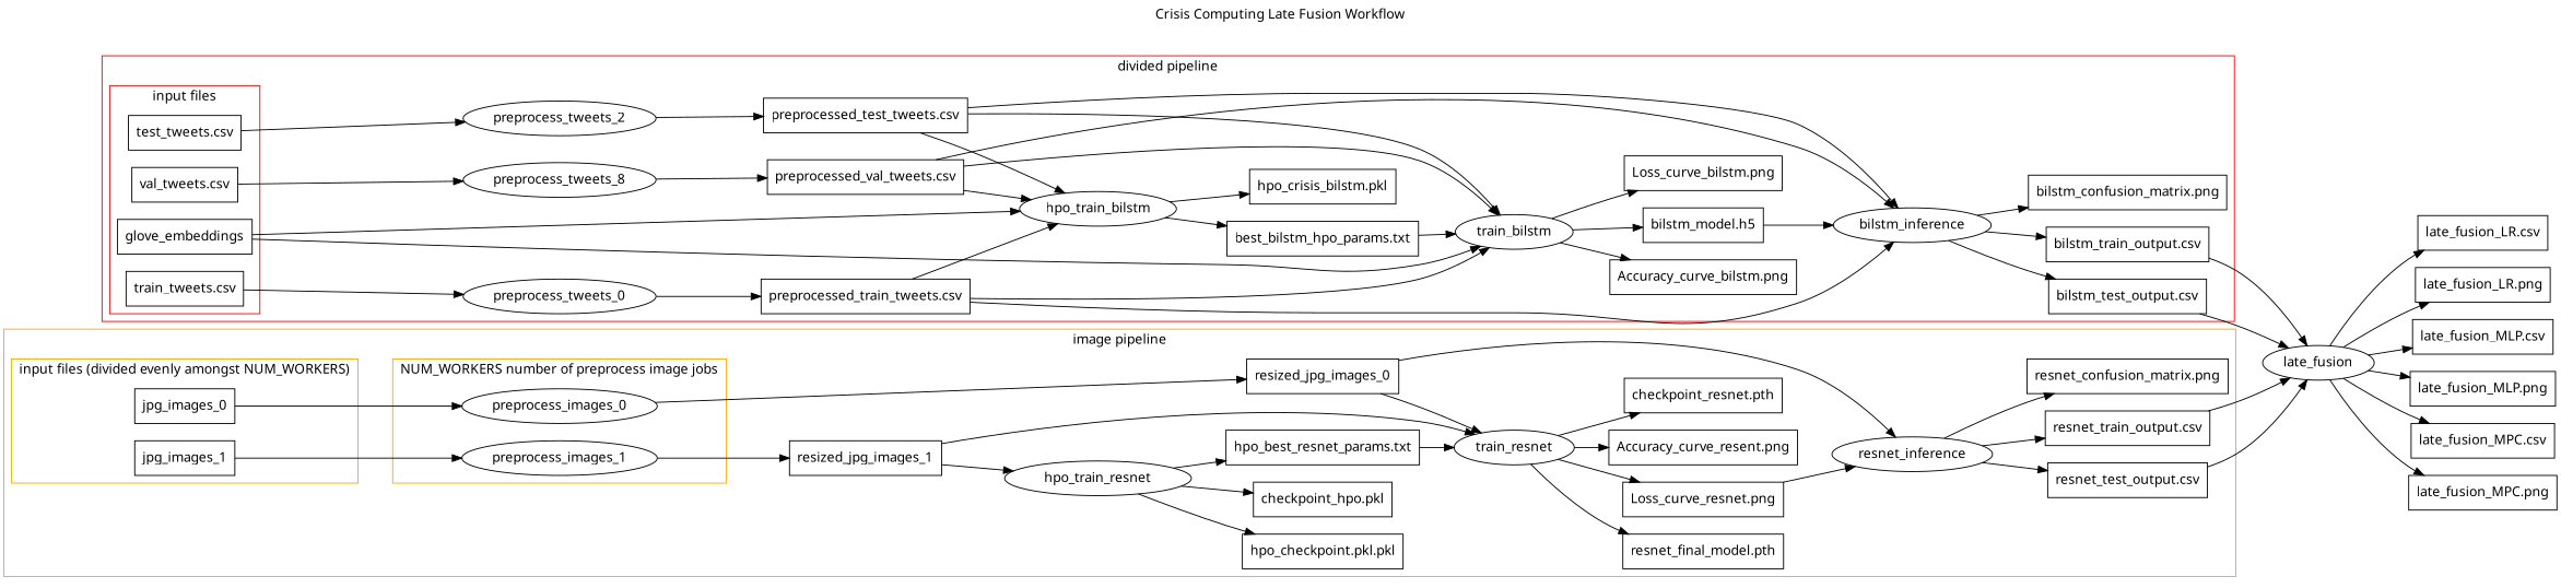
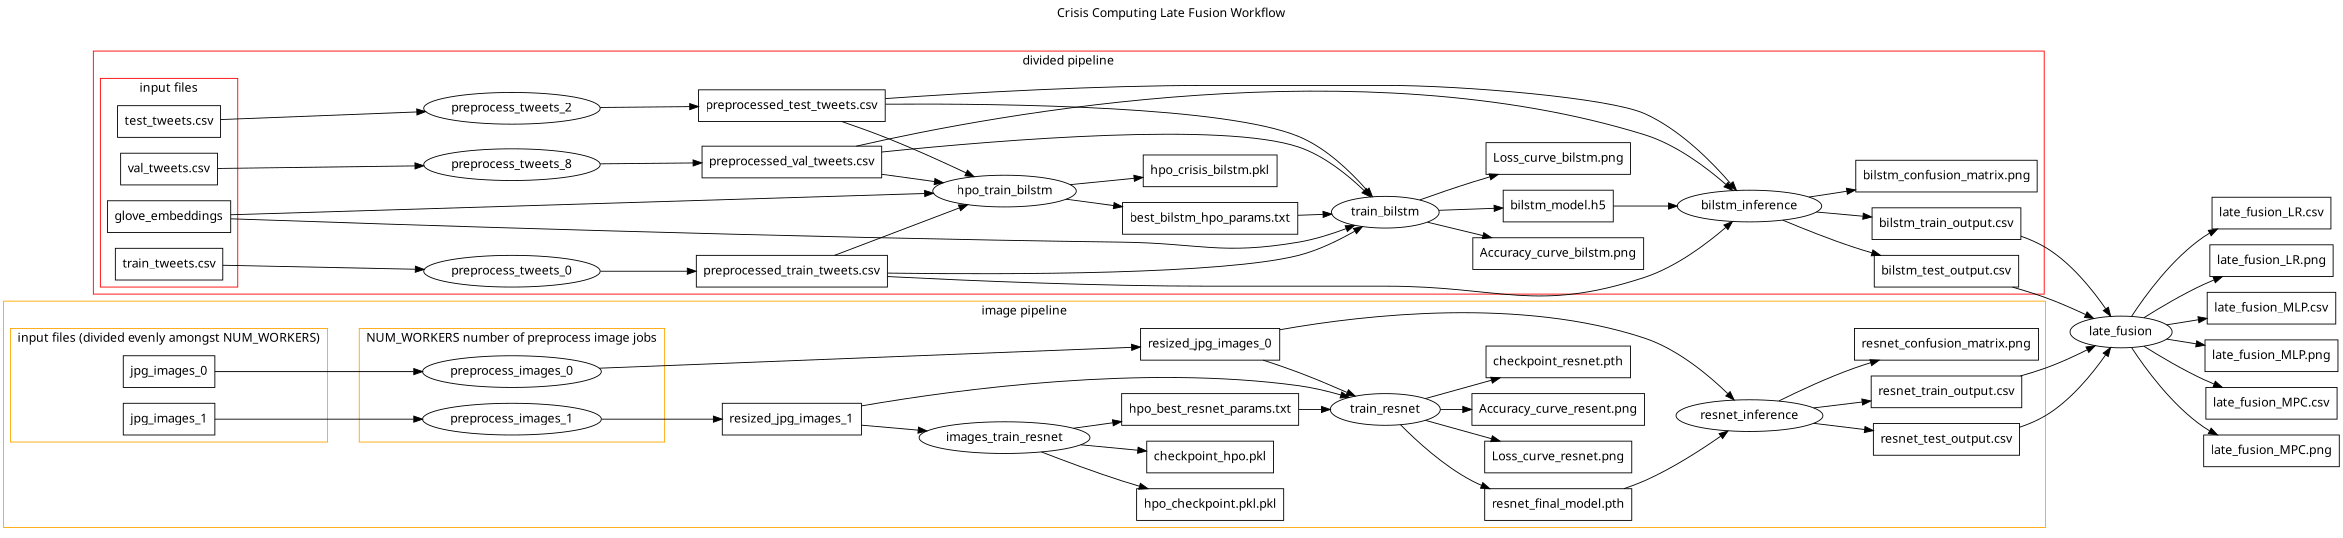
  digraph {
    fontname="Noto Sans"
    label="Crisis Computing Late Fusion Workflow"
    labelfontsize=20.0
    labelloc=t
    rankdir=LR
    node [fontname="Noto Sans" shape=box]
    edge [fontname="Noto Sans"]
    "train_tweets.csv"
    "val_tweets.csv"
    "test_tweets.csv"
    glove_embeddings
    preprocess_tweets_0 [shape=""]
    n6 [label=preprocess_tweets_8 shape=""]
    preprocess_tweets_2 [shape=""]
    "preprocessed_train_tweets.csv"
    "preprocessed_val_tweets.csv"
    "preprocessed_test_tweets.csv"
    hpo_train_bilstm [shape=""]
    train_bilstm [shape=""]
    bilstm_inference [shape=""]
    "best_bilstm_hpo_params.txt"
    "hpo_crisis_bilstm.pkl"
    "Loss_curve_bilstm.png"
    "Accuracy_curve_bilstm.png"
    "bilstm_model.h5"
    "bilstm_test_output.csv"
    "bilstm_train_output.csv"
    "bilstm_confusion_matrix.png"
    jpg_images_0
    jpg_images_1
    preprocess_images_0 [shape=""]
    preprocess_images_1 [shape=""]
    resized_jpg_images_0
    resized_jpg_images_1
-   hpo_train_resnet [shape=""]
+   hpo_train_resnet [label=images_train_resnet shape=""]
    train_resnet [shape=""]
    resnet_inference [shape=""]
    "hpo_best_resnet_params.txt"
    "hpo_checkpoint.pkl.pkl"
    "checkpoint_hpo.pkl"
    "resnet_final_model.pth"
    "Accuracy_curve_resent.png"
    "Loss_curve_resnet.png"
    "checkpoint_resnet.pth"
    "resnet_test_output.csv"
    "resnet_train_output.csv"
    "resnet_confusion_matrix.png"
    late_fusion [shape=""]
    "late_fusion_LR.csv"
    "late_fusion_LR.png"
    "late_fusion_MLP.csv"
    "late_fusion_MLP.png"
    "late_fusion_MPC.csv"
    "late_fusion_MPC.png"
    subgraph cluster_1 {
      color=red
      label="divided pipeline"
      preprocess_tweets_0
      n6
      preprocess_tweets_2
      "preprocessed_train_tweets.csv"
      "preprocessed_val_tweets.csv"
      "preprocessed_test_tweets.csv"
      hpo_train_bilstm
      train_bilstm
      bilstm_inference
      "best_bilstm_hpo_params.txt"
      "hpo_crisis_bilstm.pkl"
      "Loss_curve_bilstm.png"
      "Accuracy_curve_bilstm.png"
      "bilstm_model.h5"
      "bilstm_test_output.csv"
      "bilstm_train_output.csv"
      "bilstm_confusion_matrix.png"
      subgraph cluster_2 {
        color=red
        label="input files"
        "train_tweets.csv"
        "val_tweets.csv"
        "test_tweets.csv"
        glove_embeddings
      }
    }
    subgraph cluster_3 {
      color=orange
      label="image pipeline"
      resized_jpg_images_0
      resized_jpg_images_1
      hpo_train_resnet
      train_resnet
      resnet_inference
      "hpo_best_resnet_params.txt"
      "hpo_checkpoint.pkl.pkl"
      "checkpoint_hpo.pkl"
      "resnet_final_model.pth"
      "Accuracy_curve_resent.png"
      "Loss_curve_resnet.png"
      "checkpoint_resnet.pth"
      "resnet_test_output.csv"
      "resnet_train_output.csv"
      "resnet_confusion_matrix.png"
      subgraph cluster_4 {
        color=orange
        label="input files (divided evenly amongst NUM_WORKERS)"
        jpg_images_0
        jpg_images_1
      }
      subgraph cluster_5 {
        color=orange
        label="NUM_WORKERS number of preprocess image jobs"
        preprocess_images_0
        preprocess_images_1
      }
    }
    "train_tweets.csv" -> preprocess_tweets_0
    "val_tweets.csv" -> n6
    "test_tweets.csv" -> preprocess_tweets_2
    glove_embeddings -> hpo_train_bilstm
    glove_embeddings -> train_bilstm
    preprocess_tweets_0 -> "preprocessed_train_tweets.csv"
    n6 -> "preprocessed_val_tweets.csv"
    preprocess_tweets_2 -> "preprocessed_test_tweets.csv"
    "preprocessed_train_tweets.csv" -> hpo_train_bilstm
    "preprocessed_train_tweets.csv" -> train_bilstm
    "preprocessed_train_tweets.csv" -> bilstm_inference
    "preprocessed_val_tweets.csv" -> hpo_train_bilstm
    "preprocessed_val_tweets.csv" -> train_bilstm
    "preprocessed_val_tweets.csv" -> bilstm_inference
    "preprocessed_test_tweets.csv" -> hpo_train_bilstm
    "preprocessed_test_tweets.csv" -> train_bilstm
    "preprocessed_test_tweets.csv" -> bilstm_inference
    hpo_train_bilstm -> "best_bilstm_hpo_params.txt"
    hpo_train_bilstm -> "hpo_crisis_bilstm.pkl"
    train_bilstm -> "Loss_curve_bilstm.png"
    train_bilstm -> "Accuracy_curve_bilstm.png"
    train_bilstm -> "bilstm_model.h5"
    bilstm_inference -> "bilstm_test_output.csv"
    bilstm_inference -> "bilstm_train_output.csv"
    bilstm_inference -> "bilstm_confusion_matrix.png"
    "best_bilstm_hpo_params.txt" -> train_bilstm
    "bilstm_model.h5" -> bilstm_inference
    "bilstm_test_output.csv" -> late_fusion
    "bilstm_train_output.csv" -> late_fusion
    jpg_images_0 -> preprocess_images_0
    jpg_images_1 -> preprocess_images_1
    preprocess_images_0 -> resized_jpg_images_0
    preprocess_images_1 -> resized_jpg_images_1
    resized_jpg_images_0 -> train_resnet
    resized_jpg_images_0 -> resnet_inference
    resized_jpg_images_1 -> hpo_train_resnet
    resized_jpg_images_1 -> train_resnet
    hpo_train_resnet -> "hpo_best_resnet_params.txt"
    hpo_train_resnet -> "hpo_checkpoint.pkl.pkl"
    hpo_train_resnet -> "checkpoint_hpo.pkl"
    train_resnet -> "resnet_final_model.pth"
    train_resnet -> "Accuracy_curve_resent.png"
    train_resnet -> "Loss_curve_resnet.png"
    train_resnet -> "checkpoint_resnet.pth"
    resnet_inference -> "resnet_test_output.csv"
    resnet_inference -> "resnet_train_output.csv"
    resnet_inference -> "resnet_confusion_matrix.png"
    "hpo_best_resnet_params.txt" -> train_resnet
-   "Loss_curve_resnet.png" -> resnet_inference
+   "resnet_final_model.pth" -> resnet_inference
    "resnet_test_output.csv" -> late_fusion
    "resnet_train_output.csv" -> late_fusion
    late_fusion -> "late_fusion_LR.csv"
    late_fusion -> "late_fusion_LR.png"
    late_fusion -> "late_fusion_MLP.csv"
    late_fusion -> "late_fusion_MLP.png"
    late_fusion -> "late_fusion_MPC.csv"
    late_fusion -> "late_fusion_MPC.png"
  }
